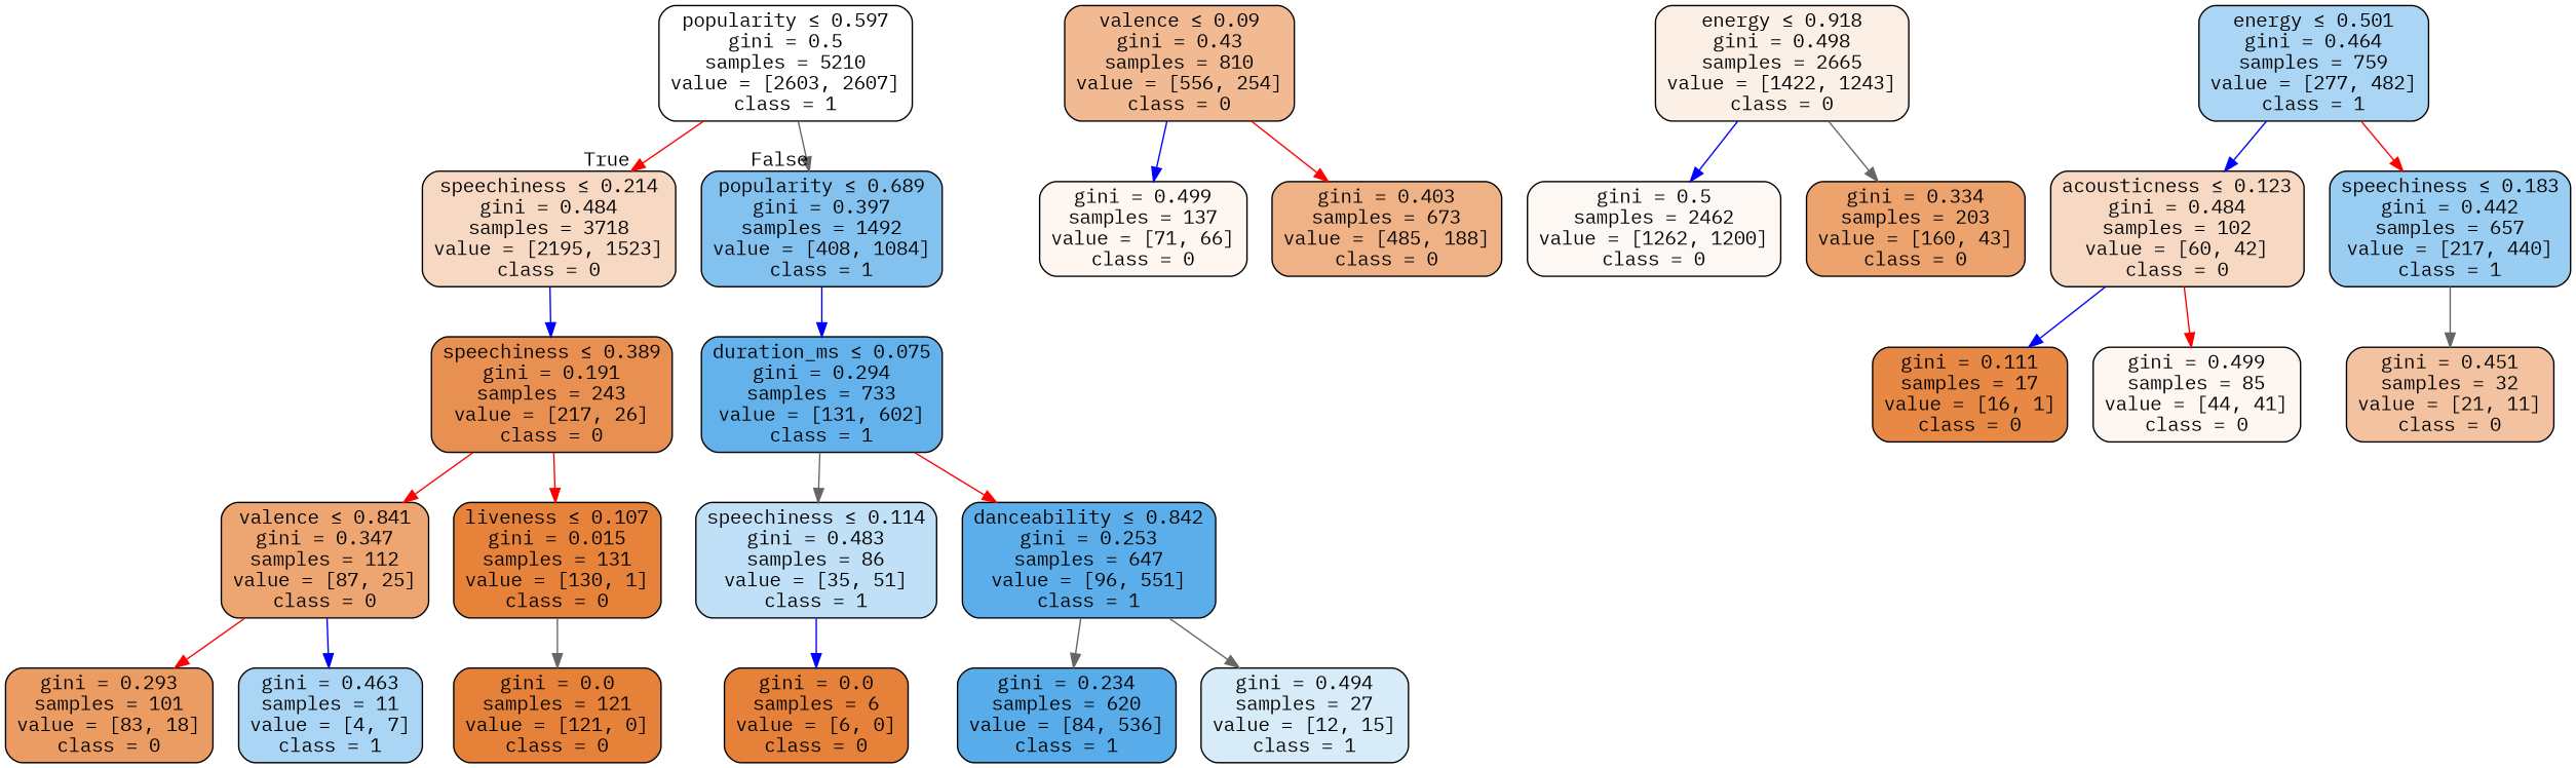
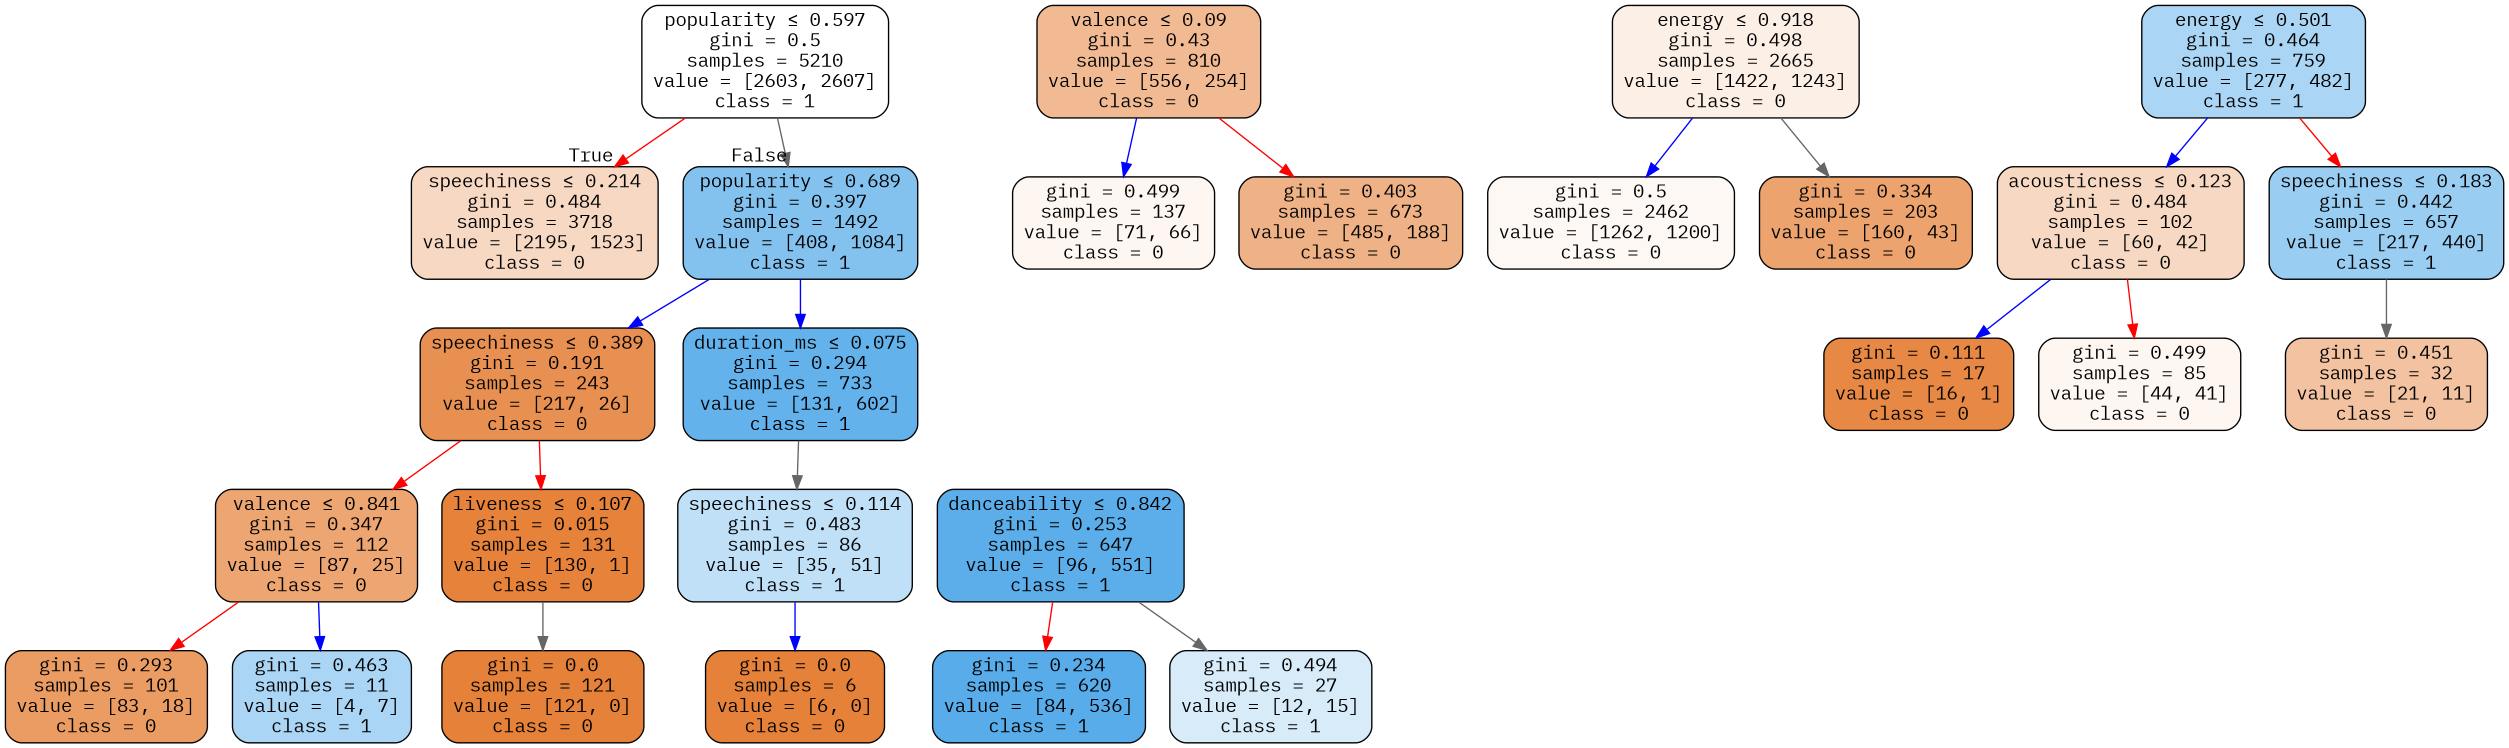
  digraph {
    fontname="IBM Plex Mono"
    node [color=black fillcolor="#e58139ff" fontname="IBM Plex Mono" shape=box style="filled, rounded"]
    edge [color=red fontname="IBM Plex Mono"]
    n1 [fillcolor="#399de500" label=<popularity &le; 0.597<br/>gini = 0.5<br/>samples = 5210<br/>value = [2603, 2607]<br/>class = 1>]
    n2 [fillcolor="#e581394e" label=<speechiness &le; 0.214<br/>gini = 0.484<br/>samples = 3718<br/>value = [2195, 1523]<br/>class = 0>]
    n3 [fillcolor="#399de59f" label=<popularity &le; 0.689<br/>gini = 0.397<br/>samples = 1492<br/>value = [408, 1084]<br/>class = 1>]
    n4 [fillcolor="#e58139e0" label=<speechiness &le; 0.389<br/>gini = 0.191<br/>samples = 243<br/>value = [217, 26]<br/>class = 0>]
    n5 [fillcolor="#399de5c8" label=<duration_ms &le; 0.075<br/>gini = 0.294<br/>samples = 733<br/>value = [131, 602]<br/>class = 1>]
    n6 [fillcolor="#e58139b6" label=<valence &le; 0.841<br/>gini = 0.347<br/>samples = 112<br/>value = [87, 25]<br/>class = 0>]
    n7 [fillcolor="#e58139fd" label=<liveness &le; 0.107<br/>gini = 0.015<br/>samples = 131<br/>value = [130, 1]<br/>class = 0>]
    n8 [fillcolor="#e581398b" label=<valence &le; 0.09<br/>gini = 0.43<br/>samples = 810<br/>value = [556, 254]<br/>class = 0>]
    n9 [fillcolor="#e5813912" label=<gini = 0.499<br/>samples = 137<br/>value = [71, 66]<br/>class = 0>]
    n10 [fillcolor="#e581399c" label=<gini = 0.403<br/>samples = 673<br/>value = [485, 188]<br/>class = 0>]
    n11 [fillcolor="#e5813920" label=<energy &le; 0.918<br/>gini = 0.498<br/>samples = 2665<br/>value = [1422, 1243]<br/>class = 0>]
    n12 [fillcolor="#e581390d" label=<gini = 0.5<br/>samples = 2462<br/>value = [1262, 1200]<br/>class = 0>]
    n13 [fillcolor="#e58139ba" label=<gini = 0.334<br/>samples = 203<br/>value = [160, 43]<br/>class = 0>]
    n14 [fillcolor="#e58139c8" label=<gini = 0.293<br/>samples = 101<br/>value = [83, 18]<br/>class = 0>]
    n15 [fillcolor="#399de56d" label=<gini = 0.463<br/>samples = 11<br/>value = [4, 7]<br/>class = 1>]
    n16 [label=<gini = 0.0<br/>samples = 121<br/>value = [121, 0]<br/>class = 0>]
    n17 [fillcolor="#399de56c" label=<energy &le; 0.501<br/>gini = 0.464<br/>samples = 759<br/>value = [277, 482]<br/>class = 1>]
    n18 [fillcolor="#e581394d" label=<acousticness &le; 0.123<br/>gini = 0.484<br/>samples = 102<br/>value = [60, 42]<br/>class = 0>]
    n19 [fillcolor="#399de581" label=<speechiness &le; 0.183<br/>gini = 0.442<br/>samples = 657<br/>value = [217, 440]<br/>class = 1>]
    n20 [fillcolor="#399de550" label=<speechiness &le; 0.114<br/>gini = 0.483<br/>samples = 86<br/>value = [35, 51]<br/>class = 1>]
    n21 [fillcolor="#399de5d3" label=<danceability &le; 0.842<br/>gini = 0.253<br/>samples = 647<br/>value = [96, 551]<br/>class = 1>]
    n22 [fillcolor="#e58139ef" label=<gini = 0.111<br/>samples = 17<br/>value = [16, 1]<br/>class = 0>]
    n23 [fillcolor="#e5813911" label=<gini = 0.499<br/>samples = 85<br/>value = [44, 41]<br/>class = 0>]
    n24 [fillcolor="#e5813979" label=<gini = 0.451<br/>samples = 32<br/>value = [21, 11]<br/>class = 0>]
    n25 [label=<gini = 0.0<br/>samples = 6<br/>value = [6, 0]<br/>class = 0>]
    n26 [fillcolor="#399de5d7" label=<gini = 0.234<br/>samples = 620<br/>value = [84, 536]<br/>class = 1>]
    n27 [fillcolor="#399de533" label=<gini = 0.494<br/>samples = 27<br/>value = [12, 15]<br/>class = 1>]
    n1 -> n2 [headlabel=True labelangle=45 labeldistance=2.5]
    n1 -> n3 [color=gray40 headlabel=False labelangle=-45 labeldistance=2.5]
-   n2 -> n4 [color=blue]
+   n3 -> n4 [color=blue]
    n3 -> n5 [color=blue]
    n4 -> n6
    n4 -> n7
    n5 -> n20 [color=gray40]
-   n5 -> n21
    n6 -> n14
    n6 -> n15 [color=blue]
    n7 -> n16 [color=gray40]
    n8 -> n9 [color=blue]
    n8 -> n10
    n11 -> n12 [color=blue]
    n11 -> n13 [color=gray40]
    n17 -> n18 [color=blue]
    n17 -> n19
    n18 -> n22 [color=blue]
    n18 -> n23
    n19 -> n24 [color=gray40]
    n20 -> n25 [color=blue]
-   n21 -> n26 [color=gray40]
+   n21 -> n26
    n21 -> n27 [color=gray40]
  }
